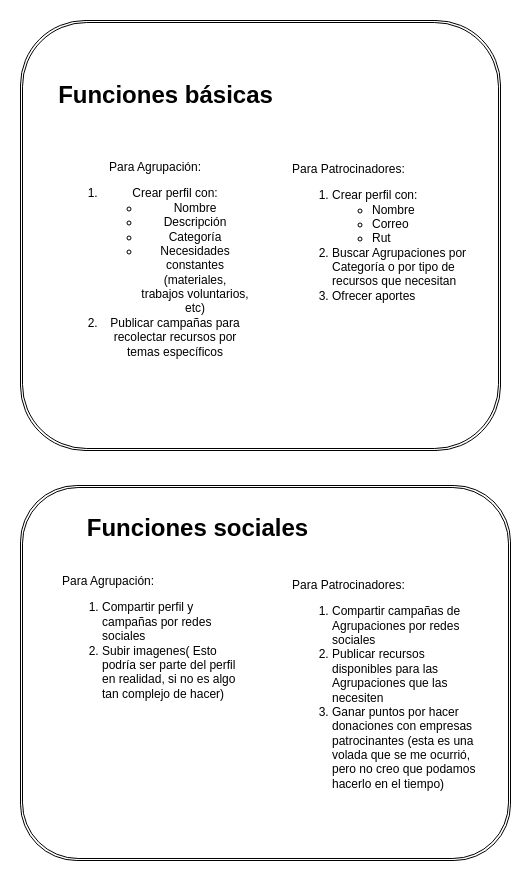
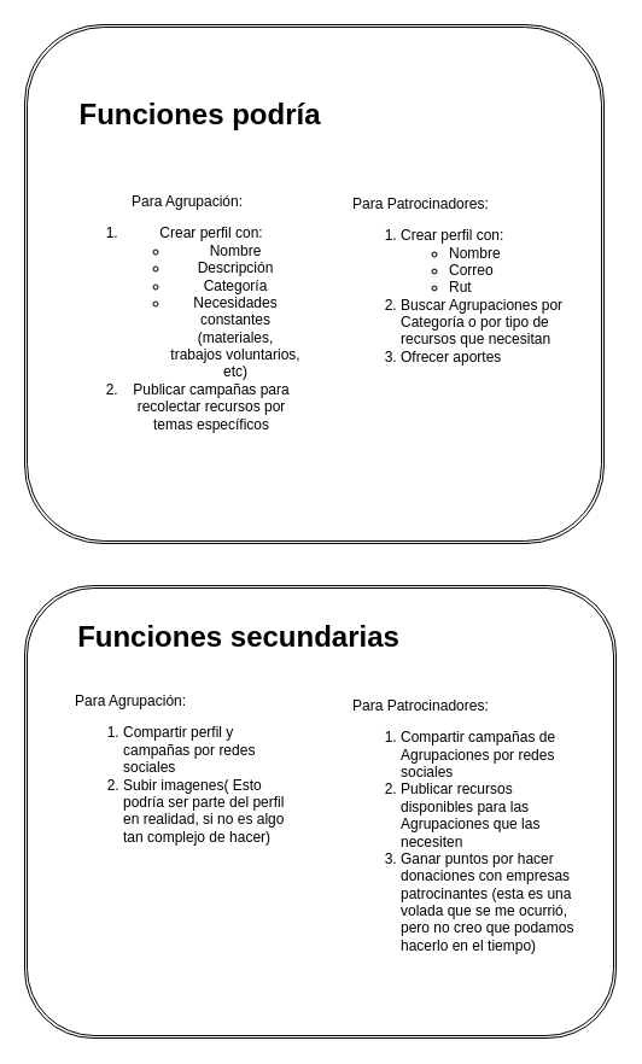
  <mxCell id="0" />
  <mxCell id="1" parent="0" />
  <mxCell id="2" value="" style="shape=ext;double=1;rounded=1;whiteSpace=wrap;html=1;" vertex="1" parent="1"><mxGeometry x="20" y="20" width="480" height="430" as="geometry" /></mxCell>
- <mxCell id="3" value="Funciones básicas" style="text;strokeColor=none;fillColor=none;html=1;fontSize=24;fontStyle=1;verticalAlign=middle;align=center;" vertex="1" parent="1"><mxGeometry x="40" y="75" width="250" height="40" as="geometry" /></mxCell>
+ <mxCell id="3" value="Funciones podría" style="text;strokeColor=none;fillColor=none;html=1;fontSize=24;fontStyle=1;verticalAlign=middle;align=center;" vertex="1" parent="1"><mxGeometry x="40" y="75" width="250" height="40" as="geometry" /></mxCell>
  <mxCell id="4" value="Para Agrupación:&lt;br&gt;&lt;ol&gt;&lt;li&gt;Crear perfil con:&lt;/li&gt;&lt;ul&gt;&lt;li&gt;Nombre&lt;/li&gt;&lt;li&gt;Descripción&lt;/li&gt;&lt;li&gt;Categoría&lt;/li&gt;&lt;li&gt;Necesidades constantes (materiales, trabajos voluntarios, etc)&lt;/li&gt;&lt;/ul&gt;&lt;li&gt;Publicar campañas para recolectar recursos por temas específicos&lt;/li&gt;&lt;/ol&gt;" style="text;strokeColor=none;fillColor=none;html=1;whiteSpace=wrap;verticalAlign=middle;overflow=hidden;labelPosition=center;verticalLabelPosition=middle;align=center;" vertex="1" parent="1"><mxGeometry x="60" y="125" width="190" height="280" as="geometry" /></mxCell>
  <mxCell id="5" value="Para Patrocinadores:&lt;br&gt;&lt;ol&gt;&lt;li&gt;Crear perfil con:&lt;/li&gt;&lt;ul&gt;&lt;li&gt;Nombre&lt;/li&gt;&lt;li&gt;Correo&lt;/li&gt;&lt;li&gt;Rut&lt;/li&gt;&lt;/ul&gt;&lt;li&gt;Buscar Agrupaciones por Categoría o por tipo de recursos que necesitan&lt;/li&gt;&lt;li&gt;Ofrecer aportes&lt;/li&gt;&lt;/ol&gt;" style="text;strokeColor=none;fillColor=none;html=1;whiteSpace=wrap;verticalAlign=middle;overflow=hidden;" vertex="1" parent="1"><mxGeometry x="290" y="125" width="190" height="225" as="geometry" /></mxCell>
  <mxCell id="6" value="" style="shape=ext;double=1;rounded=1;whiteSpace=wrap;html=1;" vertex="1" parent="1"><mxGeometry x="20" y="485" width="490" height="375" as="geometry" /></mxCell>
- <mxCell id="7" value="Funciones sociales" style="text;strokeColor=none;fillColor=none;html=1;fontSize=24;fontStyle=1;verticalAlign=middle;align=center;" vertex="1" parent="1"><mxGeometry x="34" y="507.5" width="326" height="40" as="geometry" /></mxCell>
+ <mxCell id="7" value="Funciones secundarias" style="text;strokeColor=none;fillColor=none;html=1;fontSize=24;fontStyle=1;verticalAlign=middle;align=center;" vertex="1" parent="1"><mxGeometry x="34" y="507.5" width="326" height="40" as="geometry" /></mxCell>
  <mxCell id="8" value="Para Agrupación:&lt;br&gt;&lt;ol&gt;&lt;li&gt;Compartir perfil y campañas por redes sociales&lt;/li&gt;&lt;li&gt;Subir imagenes( Esto podría ser parte del perfil en realidad, si no es algo tan complejo de hacer)&lt;/li&gt;&lt;/ol&gt;" style="text;strokeColor=none;fillColor=none;html=1;whiteSpace=wrap;verticalAlign=middle;overflow=hidden;" vertex="1" parent="1"><mxGeometry x="60" y="570" width="190" height="145" as="geometry" /></mxCell>
  <mxCell id="9" value="Para Patrocinadores:&lt;br&gt;&lt;ol&gt;&lt;li&gt;Compartir campañas de Agrupaciones por redes sociales&lt;/li&gt;&lt;li&gt;Publicar recursos disponibles para las Agrupaciones que las necesiten&lt;/li&gt;&lt;li&gt;Ganar puntos por hacer donaciones con empresas patrocinantes (esta es una volada que se me ocurrió, pero no creo que podamos hacerlo en el tiempo)&lt;/li&gt;&lt;/ol&gt;" style="text;strokeColor=none;fillColor=none;html=1;whiteSpace=wrap;verticalAlign=middle;overflow=hidden;" vertex="1" parent="1"><mxGeometry x="290" y="570" width="190" height="240" as="geometry" /></mxCell>
